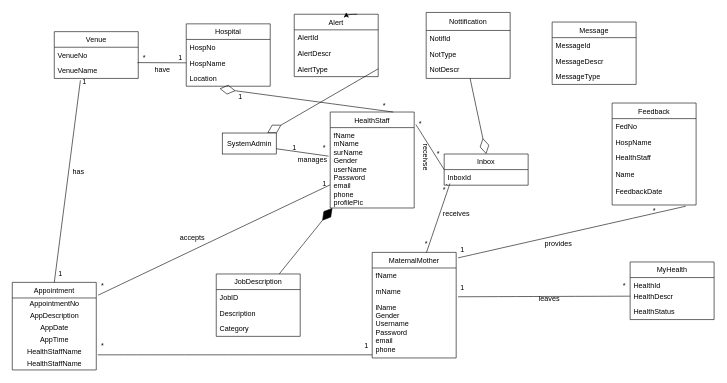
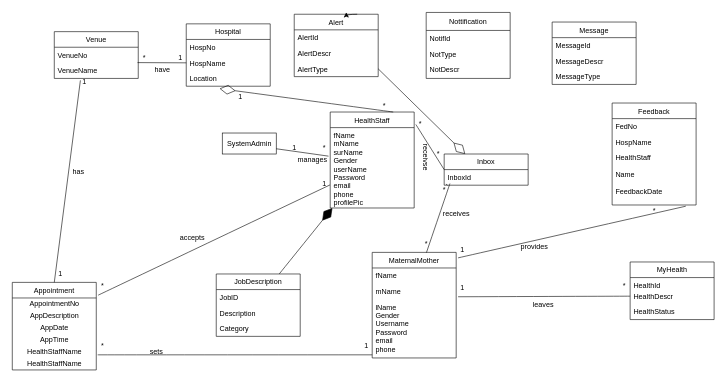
  <mxCell id="0" />
  <mxCell id="1" parent="0" />
  <mxCell id="2" value="MaternalMother" style="swimlane;fontStyle=0;childLayout=stackLayout;horizontal=1;startSize=26;fillColor=none;horizontalStack=0;resizeParent=1;resizeParentMax=0;resizeLast=0;collapsible=1;marginBottom=0;" parent="1" vertex="1"><mxGeometry x="620" y="420" width="140" height="176" as="geometry" /></mxCell>
  <mxCell id="3" value="fName" style="text;strokeColor=none;fillColor=none;align=left;verticalAlign=top;spacingLeft=4;spacingRight=4;overflow=hidden;rotatable=0;points=[[0,0.5],[1,0.5]];portConstraint=eastwest;" parent="2" vertex="1"><mxGeometry y="26" width="140" height="26" as="geometry" /></mxCell>
  <mxCell id="4" value="mName" style="text;strokeColor=none;fillColor=none;align=left;verticalAlign=top;spacingLeft=4;spacingRight=4;overflow=hidden;rotatable=0;points=[[0,0.5],[1,0.5]];portConstraint=eastwest;" parent="2" vertex="1"><mxGeometry y="52" width="140" height="26" as="geometry" /></mxCell>
  <mxCell id="5" value="lName&#10;Gender&#10;Username&#10;Password&#10;email&#10;phone" style="text;strokeColor=none;fillColor=none;align=left;verticalAlign=top;spacingLeft=4;spacingRight=4;overflow=hidden;rotatable=0;points=[[0,0.5],[1,0.5]];portConstraint=eastwest;" parent="2" vertex="1"><mxGeometry y="78" width="140" height="98" as="geometry" /></mxCell>
  <mxCell id="6" value="HealthStaff" style="swimlane;fontStyle=0;childLayout=stackLayout;horizontal=1;startSize=26;fillColor=none;horizontalStack=0;resizeParent=1;resizeParentMax=0;resizeLast=0;collapsible=1;marginBottom=0;" parent="1" vertex="1"><mxGeometry x="550" y="186" width="140" height="160" as="geometry" /></mxCell>
  <mxCell id="7" value="fName&#10;mName&#10;surName&#10;Gender&#10;userName&#10;Password&#10;email&#10;phone&#10;profilePic" style="text;strokeColor=none;fillColor=none;align=left;verticalAlign=top;spacingLeft=4;spacingRight=4;overflow=hidden;rotatable=0;points=[[0,0.5],[1,0.5]];portConstraint=eastwest;" parent="6" vertex="1"><mxGeometry y="26" width="140" height="134" as="geometry" /></mxCell>
  <mxCell id="8" value="Appointment" style="swimlane;fontStyle=0;childLayout=stackLayout;horizontal=1;startSize=26;fillColor=none;horizontalStack=0;resizeParent=1;resizeParentMax=0;resizeLast=0;collapsible=1;marginBottom=0;" parent="1" vertex="1"><mxGeometry x="20" y="470" width="140" height="146" as="geometry" /></mxCell>
  <mxCell id="9" value="AppointmentNo" style="text;html=1;align=center;verticalAlign=middle;resizable=0;points=[];autosize=1;" parent="8" vertex="1"><mxGeometry y="26" width="140" height="20" as="geometry" /></mxCell>
  <mxCell id="10" value="AppDescription" style="text;html=1;align=center;verticalAlign=middle;resizable=0;points=[];autosize=1;" parent="8" vertex="1"><mxGeometry y="46" width="140" height="20" as="geometry" /></mxCell>
  <mxCell id="11" value="AppDate" style="text;html=1;align=center;verticalAlign=middle;resizable=0;points=[];autosize=1;" parent="8" vertex="1"><mxGeometry y="66" width="140" height="20" as="geometry" /></mxCell>
  <mxCell id="12" value="AppTime" style="text;html=1;align=center;verticalAlign=middle;resizable=0;points=[];autosize=1;" parent="8" vertex="1"><mxGeometry y="86" width="140" height="20" as="geometry" /></mxCell>
  <mxCell id="13" value="HealthStaffName" style="text;html=1;align=center;verticalAlign=middle;resizable=0;points=[];autosize=1;" parent="8" vertex="1"><mxGeometry y="106" width="140" height="20" as="geometry" /></mxCell>
  <mxCell id="14" value="HealthStaffName" style="text;html=1;align=center;verticalAlign=middle;resizable=0;points=[];autosize=1;" parent="8" vertex="1"><mxGeometry y="126" width="140" height="20" as="geometry" /></mxCell>
  <mxCell id="15" value="Venue" style="swimlane;fontStyle=0;childLayout=stackLayout;horizontal=1;startSize=26;fillColor=none;horizontalStack=0;resizeParent=1;resizeParentMax=0;resizeLast=0;collapsible=1;marginBottom=0;" parent="1" vertex="1"><mxGeometry x="90" y="52" width="140" height="78" as="geometry" /></mxCell>
  <mxCell id="16" value="VenueNo" style="text;strokeColor=none;fillColor=none;align=left;verticalAlign=top;spacingLeft=4;spacingRight=4;overflow=hidden;rotatable=0;points=[[0,0.5],[1,0.5]];portConstraint=eastwest;" parent="15" vertex="1"><mxGeometry y="26" width="140" height="26" as="geometry" /></mxCell>
  <mxCell id="17" value="VenueName" style="text;strokeColor=none;fillColor=none;align=left;verticalAlign=top;spacingLeft=4;spacingRight=4;overflow=hidden;rotatable=0;points=[[0,0.5],[1,0.5]];portConstraint=eastwest;" parent="15" vertex="1"><mxGeometry y="52" width="140" height="26" as="geometry" /></mxCell>
  <mxCell id="18" value="Nottification" style="swimlane;fontStyle=0;childLayout=stackLayout;horizontal=1;startSize=30;fillColor=none;horizontalStack=0;resizeParent=1;resizeParentMax=0;resizeLast=0;collapsible=1;marginBottom=0;" parent="1" vertex="1"><mxGeometry x="710" y="20" width="140" height="110" as="geometry" /></mxCell>
  <mxCell id="19" value="NotifId" style="text;strokeColor=none;fillColor=none;align=left;verticalAlign=top;spacingLeft=4;spacingRight=4;overflow=hidden;rotatable=0;points=[[0,0.5],[1,0.5]];portConstraint=eastwest;" parent="18" vertex="1"><mxGeometry y="30" width="140" height="26" as="geometry" /></mxCell>
  <mxCell id="20" value="NotType" style="text;strokeColor=none;fillColor=none;align=left;verticalAlign=top;spacingLeft=4;spacingRight=4;overflow=hidden;rotatable=0;points=[[0,0.5],[1,0.5]];portConstraint=eastwest;" parent="18" vertex="1"><mxGeometry y="56" width="140" height="26" as="geometry" /></mxCell>
  <mxCell id="21" value="NotDescr" style="text;strokeColor=none;fillColor=none;align=left;verticalAlign=top;spacingLeft=4;spacingRight=4;overflow=hidden;rotatable=0;points=[[0,0.5],[1,0.5]];portConstraint=eastwest;" parent="18" vertex="1"><mxGeometry y="82" width="140" height="28" as="geometry" /></mxCell>
  <mxCell id="22" value="Hospital" style="swimlane;fontStyle=0;childLayout=stackLayout;horizontal=1;startSize=26;fillColor=none;horizontalStack=0;resizeParent=1;resizeParentMax=0;resizeLast=0;collapsible=1;marginBottom=0;" parent="1" vertex="1"><mxGeometry x="310" y="39" width="140" height="104" as="geometry" /></mxCell>
  <mxCell id="23" value="HospNo" style="text;strokeColor=none;fillColor=none;align=left;verticalAlign=top;spacingLeft=4;spacingRight=4;overflow=hidden;rotatable=0;points=[[0,0.5],[1,0.5]];portConstraint=eastwest;" parent="22" vertex="1"><mxGeometry y="26" width="140" height="26" as="geometry" /></mxCell>
  <mxCell id="24" value="HospName" style="text;strokeColor=none;fillColor=none;align=left;verticalAlign=top;spacingLeft=4;spacingRight=4;overflow=hidden;rotatable=0;points=[[0,0.5],[1,0.5]];portConstraint=eastwest;" parent="22" vertex="1"><mxGeometry y="52" width="140" height="26" as="geometry" /></mxCell>
  <mxCell id="25" value="Location" style="text;strokeColor=none;fillColor=none;align=left;verticalAlign=top;spacingLeft=4;spacingRight=4;overflow=hidden;rotatable=0;points=[[0,0.5],[1,0.5]];portConstraint=eastwest;" parent="22" vertex="1"><mxGeometry y="78" width="140" height="26" as="geometry" /></mxCell>
  <mxCell id="26" value="Feedback" style="swimlane;fontStyle=0;childLayout=stackLayout;horizontal=1;startSize=26;fillColor=none;horizontalStack=0;resizeParent=1;resizeParentMax=0;resizeLast=0;collapsible=1;marginBottom=0;" parent="1" vertex="1"><mxGeometry x="1020" y="171" width="140" height="170" as="geometry" /></mxCell>
  <mxCell id="27" value="FedNo" style="text;strokeColor=none;fillColor=none;align=left;verticalAlign=top;spacingLeft=4;spacingRight=4;overflow=hidden;rotatable=0;points=[[0,0.5],[1,0.5]];portConstraint=eastwest;" parent="26" vertex="1"><mxGeometry y="26" width="140" height="26" as="geometry" /></mxCell>
  <mxCell id="28" value="HospName" style="text;strokeColor=none;fillColor=none;align=left;verticalAlign=top;spacingLeft=4;spacingRight=4;overflow=hidden;rotatable=0;points=[[0,0.5],[1,0.5]];portConstraint=eastwest;" parent="26" vertex="1"><mxGeometry y="52" width="140" height="26" as="geometry" /></mxCell>
  <mxCell id="29" value="HealthStaff&#10;&#10;Name&#10;&#10;FeedbackDate&#10;" style="text;strokeColor=none;fillColor=none;align=left;verticalAlign=top;spacingLeft=4;spacingRight=4;overflow=hidden;rotatable=0;points=[[0,0.5],[1,0.5]];portConstraint=eastwest;" parent="26" vertex="1"><mxGeometry y="78" width="140" height="92" as="geometry" /></mxCell>
  <mxCell id="30" value="Inbox" style="swimlane;fontStyle=0;childLayout=stackLayout;horizontal=1;startSize=26;fillColor=none;horizontalStack=0;resizeParent=1;resizeParentMax=0;resizeLast=0;collapsible=1;marginBottom=0;" parent="1" vertex="1"><mxGeometry x="740" y="256" width="140" height="52" as="geometry" /></mxCell>
  <mxCell id="31" value="InboxId" style="text;strokeColor=none;fillColor=none;align=left;verticalAlign=top;spacingLeft=4;spacingRight=4;overflow=hidden;rotatable=0;points=[[0,0.5],[1,0.5]];portConstraint=eastwest;" parent="30" vertex="1"><mxGeometry y="26" width="140" height="26" as="geometry" /></mxCell>
  <mxCell id="32" style="edgeStyle=orthogonalEdgeStyle;orthogonalLoop=1;jettySize=auto;html=1;exitX=1;exitY=0.5;exitDx=0;exitDy=0;curved=1;" parent="30" source="31" target="31" edge="1"><mxGeometry relative="1" as="geometry" /></mxCell>
  <mxCell id="33" value="Message" style="swimlane;fontStyle=0;childLayout=stackLayout;horizontal=1;startSize=26;fillColor=none;horizontalStack=0;resizeParent=1;resizeParentMax=0;resizeLast=0;collapsible=1;marginBottom=0;" parent="1" vertex="1"><mxGeometry x="920" y="36" width="140" height="104" as="geometry" /></mxCell>
  <mxCell id="34" value="MessageId" style="text;strokeColor=none;fillColor=none;align=left;verticalAlign=top;spacingLeft=4;spacingRight=4;overflow=hidden;rotatable=0;points=[[0,0.5],[1,0.5]];portConstraint=eastwest;" parent="33" vertex="1"><mxGeometry y="26" width="140" height="26" as="geometry" /></mxCell>
  <mxCell id="35" value="MessageDescr" style="text;strokeColor=none;fillColor=none;align=left;verticalAlign=top;spacingLeft=4;spacingRight=4;overflow=hidden;rotatable=0;points=[[0,0.5],[1,0.5]];portConstraint=eastwest;" parent="33" vertex="1"><mxGeometry y="52" width="140" height="26" as="geometry" /></mxCell>
  <mxCell id="36" value="MessageType" style="text;strokeColor=none;fillColor=none;align=left;verticalAlign=top;spacingLeft=4;spacingRight=4;overflow=hidden;rotatable=0;points=[[0,0.5],[1,0.5]];portConstraint=eastwest;" parent="33" vertex="1"><mxGeometry y="78" width="140" height="26" as="geometry" /></mxCell>
  <mxCell id="37" value="Alert" style="swimlane;fontStyle=0;childLayout=stackLayout;horizontal=1;startSize=26;fillColor=none;horizontalStack=0;resizeParent=1;resizeParentMax=0;resizeLast=0;collapsible=1;marginBottom=0;" parent="1" vertex="1"><mxGeometry x="490" y="23" width="140" height="104" as="geometry" /></mxCell>
  <mxCell id="38" value="AlertId" style="text;strokeColor=none;fillColor=none;align=left;verticalAlign=top;spacingLeft=4;spacingRight=4;overflow=hidden;rotatable=0;points=[[0,0.5],[1,0.5]];portConstraint=eastwest;" parent="37" vertex="1"><mxGeometry y="26" width="140" height="26" as="geometry" /></mxCell>
  <mxCell id="39" value="AlertDescr" style="text;strokeColor=none;fillColor=none;align=left;verticalAlign=top;spacingLeft=4;spacingRight=4;overflow=hidden;rotatable=0;points=[[0,0.5],[1,0.5]];portConstraint=eastwest;" parent="37" vertex="1"><mxGeometry y="52" width="140" height="26" as="geometry" /></mxCell>
  <mxCell id="40" value="AlertType" style="text;strokeColor=none;fillColor=none;align=left;verticalAlign=top;spacingLeft=4;spacingRight=4;overflow=hidden;rotatable=0;points=[[0,0.5],[1,0.5]];portConstraint=eastwest;" parent="37" vertex="1"><mxGeometry y="78" width="140" height="26" as="geometry" /></mxCell>
  <mxCell id="41" value="MyHealth" style="swimlane;fontStyle=0;childLayout=stackLayout;horizontal=1;startSize=26;fillColor=none;horizontalStack=0;resizeParent=1;resizeParentMax=0;resizeLast=0;collapsible=1;marginBottom=0;" parent="1" vertex="1"><mxGeometry x="1050" y="436" width="140" height="96" as="geometry" /></mxCell>
  <mxCell id="42" value="HealthId" style="text;strokeColor=none;fillColor=none;align=left;verticalAlign=top;spacingLeft=4;spacingRight=4;overflow=hidden;rotatable=0;points=[[0,0.5],[1,0.5]];portConstraint=eastwest;" parent="41" vertex="1"><mxGeometry y="26" width="140" height="18" as="geometry" /></mxCell>
  <mxCell id="43" value="HealthDescr" style="text;strokeColor=none;fillColor=none;align=left;verticalAlign=top;spacingLeft=4;spacingRight=4;overflow=hidden;rotatable=0;points=[[0,0.5],[1,0.5]];portConstraint=eastwest;" parent="41" vertex="1"><mxGeometry y="44" width="140" height="26" as="geometry" /></mxCell>
  <mxCell id="44" value="HealthStatus" style="text;strokeColor=none;fillColor=none;align=left;verticalAlign=top;spacingLeft=4;spacingRight=4;overflow=hidden;rotatable=0;points=[[0,0.5],[1,0.5]];portConstraint=eastwest;" parent="41" vertex="1"><mxGeometry y="70" width="140" height="26" as="geometry" /></mxCell>
  <mxCell id="45" value="JobDescription" style="swimlane;fontStyle=0;childLayout=stackLayout;horizontal=1;startSize=26;fillColor=none;horizontalStack=0;resizeParent=1;resizeParentMax=0;resizeLast=0;collapsible=1;marginBottom=0;" parent="1" vertex="1"><mxGeometry x="360" y="456" width="140" height="104" as="geometry" /></mxCell>
  <mxCell id="46" value="JobID" style="text;strokeColor=none;fillColor=none;align=left;verticalAlign=top;spacingLeft=4;spacingRight=4;overflow=hidden;rotatable=0;points=[[0,0.5],[1,0.5]];portConstraint=eastwest;" parent="45" vertex="1"><mxGeometry y="26" width="140" height="26" as="geometry" /></mxCell>
  <mxCell id="47" value="Description" style="text;strokeColor=none;fillColor=none;align=left;verticalAlign=top;spacingLeft=4;spacingRight=4;overflow=hidden;rotatable=0;points=[[0,0.5],[1,0.5]];portConstraint=eastwest;" parent="45" vertex="1"><mxGeometry y="52" width="140" height="26" as="geometry" /></mxCell>
  <mxCell id="48" value="Category" style="text;strokeColor=none;fillColor=none;align=left;verticalAlign=top;spacingLeft=4;spacingRight=4;overflow=hidden;rotatable=0;points=[[0,0.5],[1,0.5]];portConstraint=eastwest;" parent="45" vertex="1"><mxGeometry y="78" width="140" height="26" as="geometry" /></mxCell>
  <mxCell id="49" style="edgeStyle=orthogonalEdgeStyle;orthogonalLoop=1;jettySize=auto;html=1;exitX=0.75;exitY=0;exitDx=0;exitDy=0;entryX=0.62;entryY=-0.031;entryDx=0;entryDy=0;entryPerimeter=0;curved=1;" parent="1" source="37" target="37" edge="1"><mxGeometry relative="1" as="geometry" /></mxCell>
  <mxCell id="50" value="" style="endArrow=none;html=1;exitX=1.023;exitY=0.146;exitDx=0;exitDy=0;exitPerimeter=0;entryX=-0.003;entryY=0.713;entryDx=0;entryDy=0;entryPerimeter=0;curved=1;" parent="1" source="8" target="7" edge="1"><mxGeometry width="50" height="50" relative="1" as="geometry"><mxPoint x="460" y="376" as="sourcePoint" /><mxPoint x="510" y="326" as="targetPoint" /></mxGeometry></mxCell>
  <mxCell id="51" value="*" style="text;html=1;align=center;verticalAlign=middle;resizable=0;points=[];autosize=1;" parent="1" vertex="1"><mxGeometry x="160" y="466" width="20" height="20" as="geometry" /></mxCell>
  <mxCell id="52" value="1" style="text;html=1;align=center;verticalAlign=middle;resizable=0;points=[];autosize=1;" parent="1" vertex="1"><mxGeometry x="530" y="296" width="20" height="20" as="geometry" /></mxCell>
  <mxCell id="53" value="" style="endArrow=diamondThin;endFill=0;endSize=24;html=1;entryX=0.397;entryY=1.154;entryDx=0;entryDy=0;entryPerimeter=0;exitX=0.75;exitY=0;exitDx=0;exitDy=0;curved=1;" parent="1" source="6" target="25" edge="1"><mxGeometry width="160" relative="1" as="geometry"><mxPoint x="410" y="346" as="sourcePoint" /><mxPoint x="570" y="346" as="targetPoint" /></mxGeometry></mxCell>
  <mxCell id="54" value="*" style="text;html=1;align=center;verticalAlign=middle;resizable=0;points=[];autosize=1;" parent="1" vertex="1"><mxGeometry x="630" y="166" width="20" height="20" as="geometry" /></mxCell>
  <mxCell id="55" value="1" style="text;html=1;align=center;verticalAlign=middle;resizable=0;points=[];autosize=1;" parent="1" vertex="1"><mxGeometry x="390" y="150" width="20" height="20" as="geometry" /></mxCell>
  <mxCell id="56" value="" style="endArrow=none;html=1;entryX=0;entryY=0.5;entryDx=0;entryDy=0;exitX=1.02;exitY=0.13;exitDx=0;exitDy=0;exitPerimeter=0;curved=1;" parent="1" source="6" target="30" edge="1"><mxGeometry width="50" height="50" relative="1" as="geometry"><mxPoint x="460" y="376" as="sourcePoint" /><mxPoint x="510" y="326" as="targetPoint" /></mxGeometry></mxCell>
  <mxCell id="57" value="*" style="text;html=1;align=center;verticalAlign=middle;resizable=0;points=[];autosize=1;" parent="1" vertex="1"><mxGeometry x="690" y="196" width="20" height="20" as="geometry" /></mxCell>
  <mxCell id="58" value="" style="endArrow=diamondThin;endFill=1;endSize=24;html=1;exitX=0.75;exitY=0;exitDx=0;exitDy=0;entryX=0.026;entryY=1;entryDx=0;entryDy=0;entryPerimeter=0;curved=1;" parent="1" source="45" target="7" edge="1"><mxGeometry width="160" relative="1" as="geometry"><mxPoint x="440" y="346" as="sourcePoint" /><mxPoint x="710" y="326" as="targetPoint" /><Array as="points" /></mxGeometry></mxCell>
  <mxCell id="59" value="" style="endArrow=none;html=1;exitX=1.017;exitY=0.74;exitDx=0;exitDy=0;exitPerimeter=0;entryX=0;entryY=0.947;entryDx=0;entryDy=0;entryPerimeter=0;curved=1;" parent="1" source="13" target="5" edge="1"><mxGeometry width="50" height="50" relative="1" as="geometry"><mxPoint x="440" y="366" as="sourcePoint" /><mxPoint x="490" y="316" as="targetPoint" /></mxGeometry></mxCell>
  <mxCell id="60" value="1" style="text;html=1;align=center;verticalAlign=middle;resizable=0;points=[];autosize=1;" parent="1" vertex="1"><mxGeometry x="600" y="566" width="20" height="20" as="geometry" /></mxCell>
  <mxCell id="61" value="*" style="text;html=1;align=center;verticalAlign=middle;resizable=0;points=[];autosize=1;" parent="1" vertex="1"><mxGeometry x="160" y="566" width="20" height="20" as="geometry" /></mxCell>
  <mxCell id="62" value="" style="endArrow=none;html=1;entryX=0.646;entryY=0.002;entryDx=0;entryDy=0;entryPerimeter=0;exitX=0.98;exitY=-0.04;exitDx=0;exitDy=0;exitPerimeter=0;curved=1;" parent="1" source="87" target="2" edge="1"><mxGeometry width="50" height="50" relative="1" as="geometry"><mxPoint x="440" y="366" as="sourcePoint" /><mxPoint x="490" y="316" as="targetPoint" /></mxGeometry></mxCell>
  <mxCell id="63" value="*" style="text;html=1;align=center;verticalAlign=middle;resizable=0;points=[];autosize=1;" parent="1" vertex="1"><mxGeometry x="700" y="396" width="20" height="20" as="geometry" /></mxCell>
  <mxCell id="64" value="*" style="text;html=1;align=center;verticalAlign=middle;resizable=0;points=[];autosize=1;" parent="1" vertex="1"><mxGeometry x="720" y="246" width="20" height="20" as="geometry" /></mxCell>
  <mxCell id="65" value="" style="endArrow=none;html=1;exitX=0;exitY=0.5;exitDx=0;exitDy=0;entryX=1.023;entryY=-0.041;entryDx=0;entryDy=0;entryPerimeter=0;curved=1;" parent="1" source="43" target="5" edge="1"><mxGeometry width="50" height="50" relative="1" as="geometry"><mxPoint x="630" y="366" as="sourcePoint" /><mxPoint x="680" y="316" as="targetPoint" /></mxGeometry></mxCell>
  <mxCell id="66" value="1" style="text;html=1;align=center;verticalAlign=middle;resizable=0;points=[];autosize=1;" parent="1" vertex="1"><mxGeometry x="760" y="470" width="20" height="20" as="geometry" /></mxCell>
  <mxCell id="67" value="*" style="text;html=1;align=center;verticalAlign=middle;resizable=0;points=[];autosize=1;" parent="1" vertex="1"><mxGeometry x="1030" y="466" width="20" height="20" as="geometry" /></mxCell>
  <mxCell id="68" value="" style="endArrow=none;html=1;entryX=0.877;entryY=1.022;entryDx=0;entryDy=0;entryPerimeter=0;exitX=1.023;exitY=0.052;exitDx=0;exitDy=0;exitPerimeter=0;curved=1;" parent="1" source="2" target="29" edge="1"><mxGeometry width="50" height="50" relative="1" as="geometry"><mxPoint x="630" y="366" as="sourcePoint" /><mxPoint x="680" y="316" as="targetPoint" /></mxGeometry></mxCell>
  <mxCell id="69" value="1" style="text;html=1;align=center;verticalAlign=middle;resizable=0;points=[];autosize=1;" parent="1" vertex="1"><mxGeometry x="760" y="406" width="20" height="20" as="geometry" /></mxCell>
  <mxCell id="70" value="*" style="text;html=1;align=center;verticalAlign=middle;resizable=0;points=[];autosize=1;" parent="1" vertex="1"><mxGeometry x="1080" y="341" width="20" height="20" as="geometry" /></mxCell>
- <mxCell id="71" value="" style="endArrow=diamondThin;endFill=0;endSize=24;html=1;exitX=1;exitY=0.5;exitDx=0;exitDy=0;" parent="1" source="40" target="79" edge="1"><mxGeometry width="160" relative="1" as="geometry"><mxPoint x="450" y="326" as="sourcePoint" /><mxPoint x="610" y="326" as="targetPoint" /></mxGeometry></mxCell>
- <mxCell id="72" value="" style="endArrow=diamondThin;endFill=0;endSize=24;html=1;exitX=0.523;exitY=1;exitDx=0;exitDy=0;exitPerimeter=0;entryX=0.5;entryY=0;entryDx=0;entryDy=0;" parent="1" source="21" target="30" edge="1"><mxGeometry width="160" relative="1" as="geometry"><mxPoint x="450" y="326" as="sourcePoint" /><mxPoint x="610" y="326" as="targetPoint" /></mxGeometry></mxCell>
+ <mxCell id="71" value="" style="endArrow=diamondThin;endFill=0;endSize=24;html=1;exitX=1;exitY=0.5;exitDx=0;exitDy=0;entryX=0.25;entryY=0;entryDx=0;entryDy=0;" parent="1" source="40" target="30" edge="1"><mxGeometry width="160" relative="1" as="geometry"><mxPoint x="450" y="326" as="sourcePoint" /><mxPoint x="610" y="326" as="targetPoint" /></mxGeometry></mxCell>
  <mxCell id="73" value="" style="endArrow=none;html=1;rounded=0;exitX=0.5;exitY=0;exitDx=0;exitDy=0;entryX=0.311;entryY=1.123;entryDx=0;entryDy=0;entryPerimeter=0;" parent="1" source="8" target="17" edge="1"><mxGeometry relative="1" as="geometry"><mxPoint x="450" y="326" as="sourcePoint" /><mxPoint x="610" y="326" as="targetPoint" /></mxGeometry></mxCell>
  <mxCell id="74" value="1" style="text;html=1;align=center;verticalAlign=middle;resizable=0;points=[];autosize=1;" parent="1" vertex="1"><mxGeometry x="90" y="446" width="20" height="20" as="geometry" /></mxCell>
  <mxCell id="75" value="1" style="text;html=1;align=center;verticalAlign=middle;resizable=0;points=[];autosize=1;" parent="1" vertex="1"><mxGeometry x="130" y="126" width="20" height="20" as="geometry" /></mxCell>
  <mxCell id="76" value="" style="endArrow=none;html=1;rounded=0;exitX=0.991;exitY=-0.015;exitDx=0;exitDy=0;exitPerimeter=0;entryX=0;entryY=0.5;entryDx=0;entryDy=0;" parent="1" source="17" target="24" edge="1"><mxGeometry relative="1" as="geometry"><mxPoint x="450" y="326" as="sourcePoint" /><mxPoint x="610" y="326" as="targetPoint" /></mxGeometry></mxCell>
  <mxCell id="77" value="*" style="text;html=1;align=center;verticalAlign=middle;resizable=0;points=[];autosize=1;" parent="1" vertex="1"><mxGeometry x="230" y="86" width="20" height="20" as="geometry" /></mxCell>
  <mxCell id="78" value="1" style="text;html=1;align=center;verticalAlign=middle;resizable=0;points=[];autosize=1;" parent="1" vertex="1"><mxGeometry x="290" y="86" width="20" height="20" as="geometry" /></mxCell>
  <mxCell id="79" value="SystemAdmin" style="html=1;" parent="1" vertex="1"><mxGeometry x="370" y="221" width="90" height="35" as="geometry" /></mxCell>
  <mxCell id="80" value="" style="endArrow=none;html=1;rounded=0;exitX=1;exitY=0.75;exitDx=0;exitDy=0;entryX=-0.02;entryY=0.355;entryDx=0;entryDy=0;entryPerimeter=0;" parent="1" source="79" target="7" edge="1"><mxGeometry relative="1" as="geometry"><mxPoint x="450" y="326" as="sourcePoint" /><mxPoint x="610" y="326" as="targetPoint" /></mxGeometry></mxCell>
  <mxCell id="81" value="1" style="text;html=1;align=center;verticalAlign=middle;resizable=0;points=[];autosize=1;" parent="1" vertex="1"><mxGeometry x="480" y="236" width="20" height="20" as="geometry" /></mxCell>
  <mxCell id="82" value="*" style="text;html=1;align=center;verticalAlign=middle;resizable=0;points=[];autosize=1;" parent="1" vertex="1"><mxGeometry x="530" y="236" width="20" height="20" as="geometry" /></mxCell>
  <mxCell id="83" value="has" style="text;html=1;align=center;verticalAlign=middle;resizable=0;points=[];autosize=1;" vertex="1" parent="1"><mxGeometry x="115" y="276" width="30" height="20" as="geometry" /></mxCell>
  <mxCell id="84" value="accepts" style="text;html=1;align=center;verticalAlign=middle;resizable=0;points=[];autosize=1;" vertex="1" parent="1"><mxGeometry x="290" y="386" width="60" height="20" as="geometry" /></mxCell>
+ <mxCell id="85" value="sets" style="text;html=1;align=center;verticalAlign=middle;resizable=0;points=[];autosize=1;" vertex="1" parent="1"><mxGeometry x="240" y="576" width="40" height="20" as="geometry" /></mxCell>
  <mxCell id="86" value="manages" style="text;html=1;align=center;verticalAlign=middle;resizable=0;points=[];autosize=1;" vertex="1" parent="1"><mxGeometry x="485" y="256" width="70" height="20" as="geometry" /></mxCell>
  <mxCell id="87" value="*" style="text;html=1;align=center;verticalAlign=middle;resizable=0;points=[];autosize=1;" parent="1" vertex="1"><mxGeometry x="730" y="306" width="20" height="20" as="geometry" /></mxCell>
  <mxCell id="88" value="" style="endArrow=none;html=1;entryX=0.646;entryY=0.002;entryDx=0;entryDy=0;entryPerimeter=0;exitX=0.04;exitY=1;exitDx=0;exitDy=0;exitPerimeter=0;curved=1;" edge="1" parent="1" source="31" target="87"><mxGeometry width="50" height="50" relative="1" as="geometry"><mxPoint x="745.6" y="306" as="sourcePoint" /><mxPoint x="710.44" y="420.352" as="targetPoint" /></mxGeometry></mxCell>
  <mxCell id="89" value="receives" style="text;html=1;align=center;verticalAlign=middle;resizable=0;points=[];autosize=1;" vertex="1" parent="1"><mxGeometry x="730" y="346" width="60" height="20" as="geometry" /></mxCell>
- <mxCell id="90" value="leaves" style="text;html=1;align=center;verticalAlign=middle;resizable=0;points=[];autosize=1;" vertex="1" parent="1"><mxGeometry x="890" y="488" width="50" height="20" as="geometry" /></mxCell>
- <mxCell id="91" value="provides" style="text;html=1;align=center;verticalAlign=middle;resizable=0;points=[];autosize=1;" vertex="1" parent="1"><mxGeometry x="900" y="396" width="60" height="20" as="geometry" /></mxCell>
+ <mxCell id="90" value="leaves" style="text;html=1;align=center;verticalAlign=middle;resizable=0;points=[];autosize=1;" vertex="1" parent="1"><mxGeometry x="880" y="498" width="50" height="20" as="geometry" /></mxCell>
+ <mxCell id="91" value="provides" style="text;html=1;align=center;verticalAlign=middle;resizable=0;points=[];autosize=1;" vertex="1" parent="1"><mxGeometry x="860" y="401" width="60" height="20" as="geometry" /></mxCell>
  <mxCell id="92" value="receivse" style="text;html=1;align=center;verticalAlign=middle;resizable=0;points=[];autosize=1;rotation=90;" vertex="1" parent="1"><mxGeometry x="680" y="251" width="60" height="20" as="geometry" /></mxCell>
  <mxCell id="93" value="have" style="text;html=1;align=center;verticalAlign=middle;resizable=0;points=[];autosize=1;" vertex="1" parent="1"><mxGeometry x="250" y="106" width="40" height="20" as="geometry" /></mxCell>
